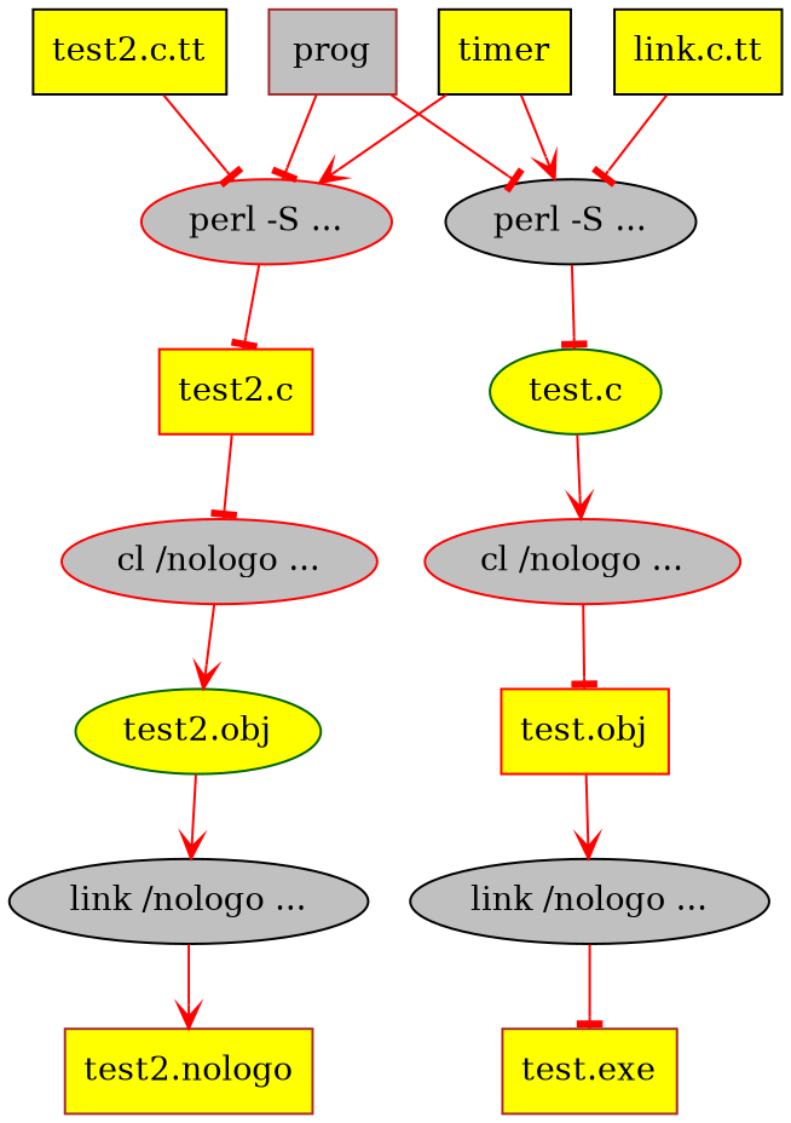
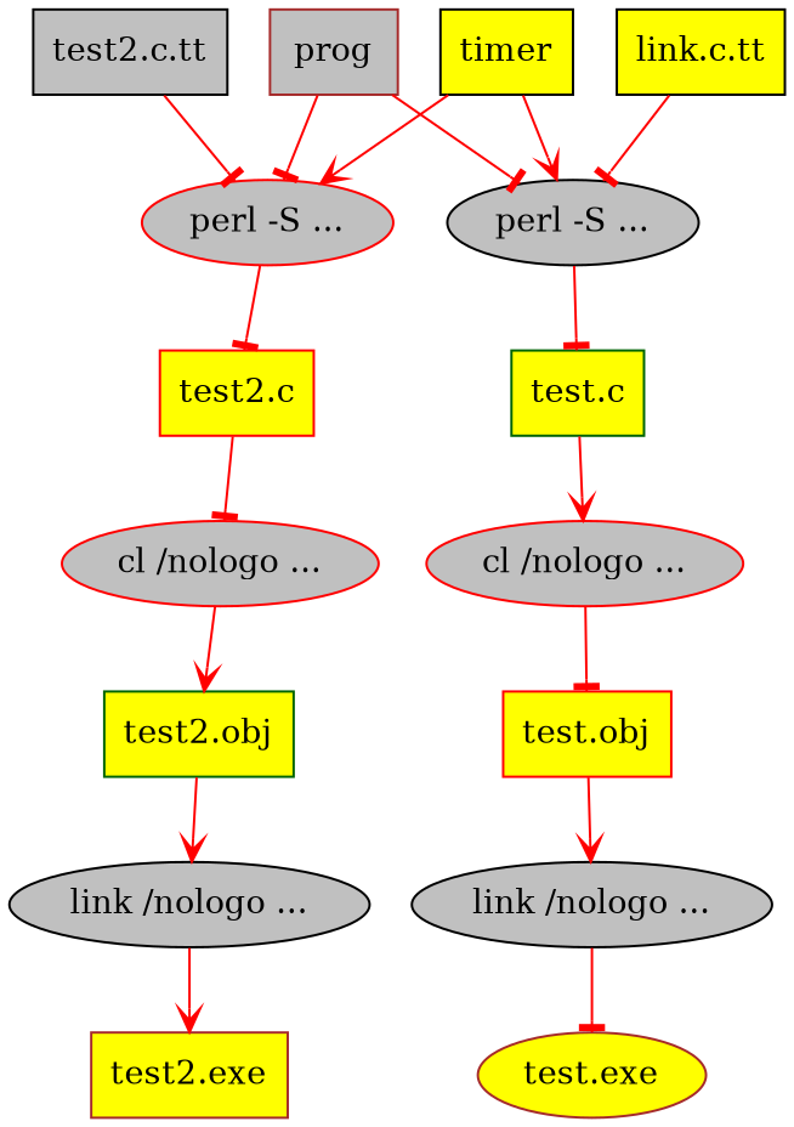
  digraph {
    node [color=black fillcolor=yellow shape=box style=filled]
    edge [arrowhead=tee color=red]
-   n1 [color=brown label="test2.nologo"]
+   n1 [color=brown label="test2.exe"]
    n2 [fillcolor=gray label="link /nologo ..." shape=ellipse]
-   n3 [color=darkgreen label="test2.obj" shape=ellipse]
+   n3 [color=darkgreen label="test2.obj"]
    n4 [color=red fillcolor=gray label="cl /nologo ..." shape=ellipse]
    n5 [color=red label="test2.c"]
    n6 [color=red fillcolor=gray label="perl -S ..." shape=ellipse]
-   n7 [label="test2.c.tt"]
+   n7 [fillcolor=gray label="test2.c.tt"]
    n8 [color=brown fillcolor=gray label=prog]
    n9 [fillcolor=gray label="perl -S ..." shape=ellipse]
-   n10 [color=darkgreen label="test.c" shape=ellipse]
+   n10 [color=darkgreen label="test.c"]
    n11 [label=timer]
-   n12 [color=brown label="test.exe"]
+   n12 [color=brown label="test.exe" shape=ellipse]
    n13 [fillcolor=gray label="link /nologo ..." shape=ellipse]
    n14 [color=red label="test.obj"]
    n15 [color=red fillcolor=gray label="cl /nologo ..." shape=ellipse]
    n16 [label="link.c.tt"]
    n2 -> n1 [arrowhead=vee]
    n3 -> n2 [arrowhead=vee]
    n4 -> n3 [arrowhead=vee]
    n5 -> n4
    n6 -> n5
    n7 -> n6
    n8 -> n6
    n8 -> n9
    n9 -> n10
    n10 -> n15 [arrowhead=vee]
    n11 -> n6 [arrowhead=vee]
    n11 -> n9 [arrowhead=vee]
    n13 -> n12
    n14 -> n13 [arrowhead=vee]
    n15 -> n14
    n16 -> n9
  }
